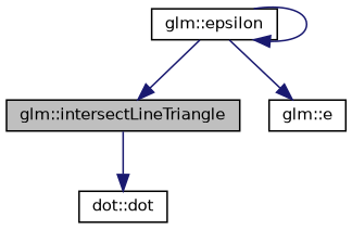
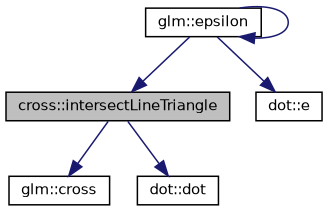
  digraph {
    rankdir=TB
    node [color=black fillcolor=white fontname=Helvetica fontsize=10 shape=record style=filled]
    edge [color=midnightblue fontname=Helvetica fontsize=10 labelfontname=Helvetica labelfontsize=10 style=solid]
-   n1 [fillcolor=grey75 fontcolor=black height=0.2 label="glm::intersectLineTriangle" width=0.4]
+   n1 [fillcolor=grey75 fontcolor=black height=0.2 label="cross::intersectLineTriangle" width=0.4]
+   n2 [height=0.2 label="glm::cross" width=0.4]
    n3 [height=0.2 label="dot::dot" width=0.4]
    n4 [height=0.2 label="glm::epsilon" width=0.4]
-   n5 [height=0.2 label="glm::e" width=0.4]
+   n5 [height=0.2 label="dot::e" width=0.4]
+   n1 -> n2
    n1 -> n3
    n4 -> n1
    n4 -> n4
    n4 -> n5
  }
